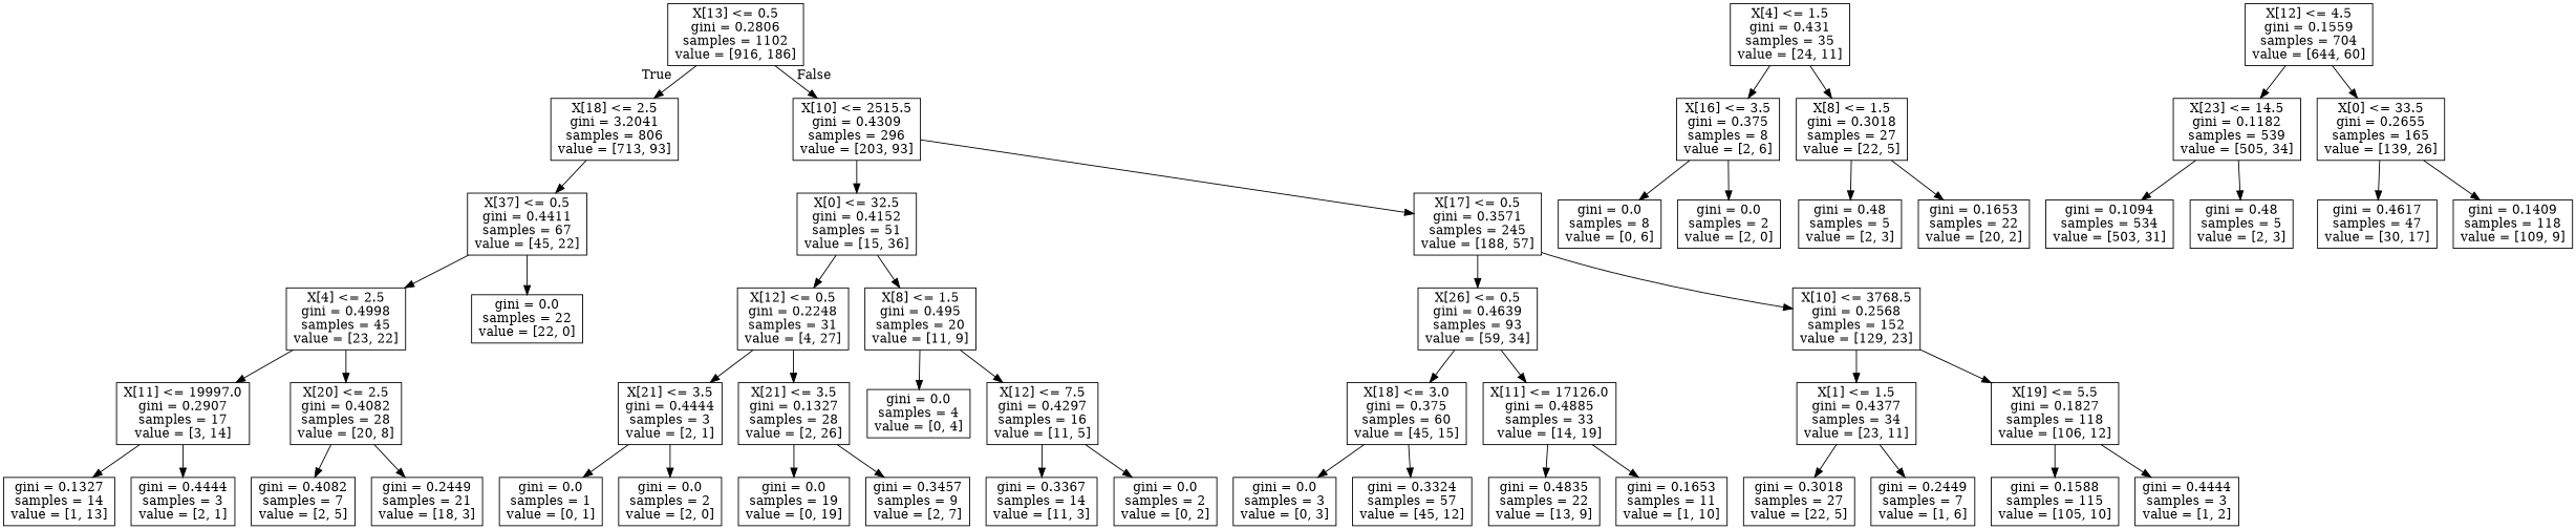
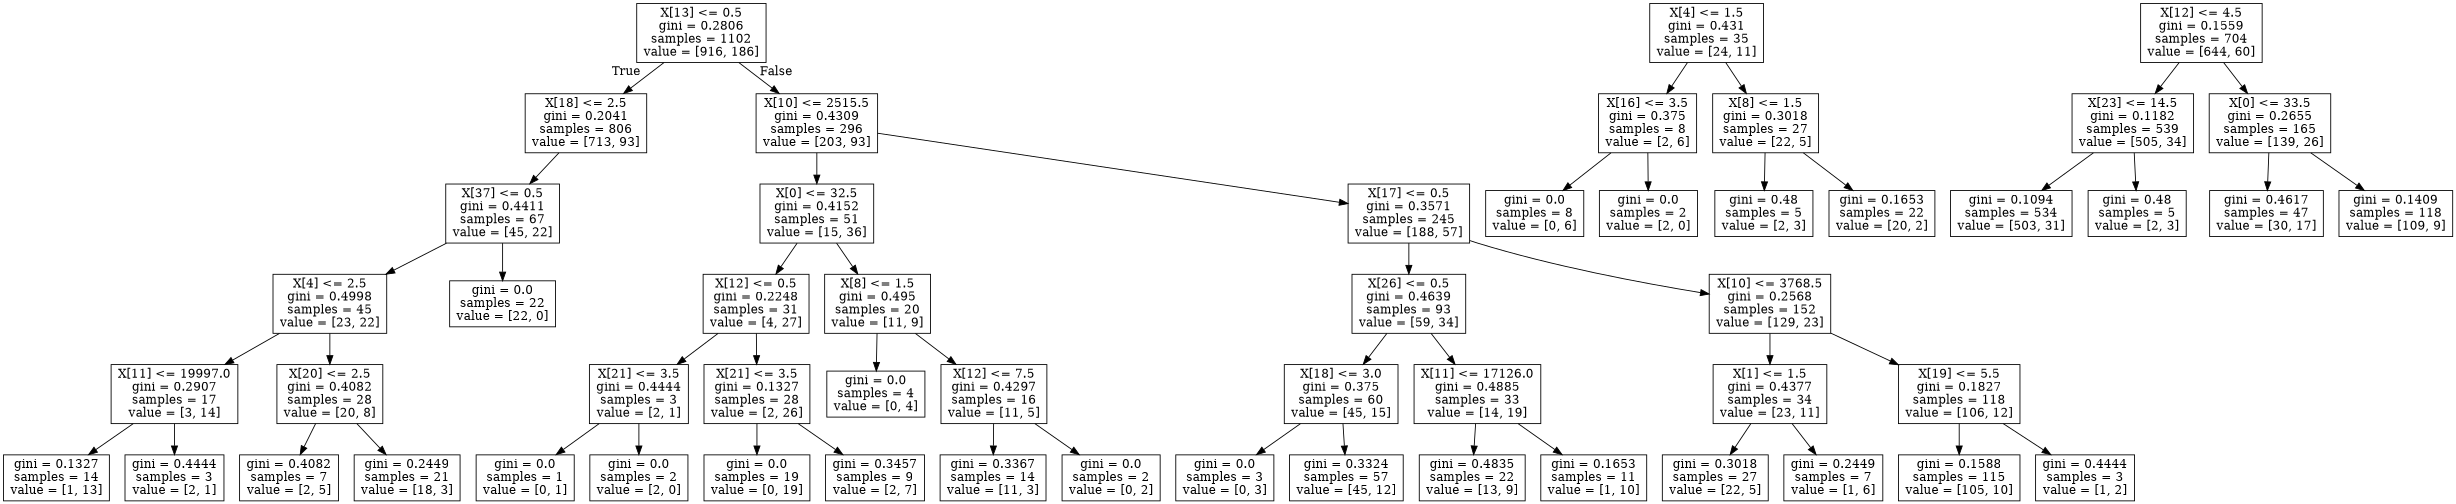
  digraph {
    fontname="DejaVu Serif"
    node [fontname="DejaVu Serif" shape=box]
    edge [fontname="DejaVu Serif"]
    n1 [label="X[13] <= 0.5\ngini = 0.2806\nsamples = 1102\nvalue = [916, 186]"]
-   n2 [label="X[18] <= 2.5\ngini = 3.2041\nsamples = 806\nvalue = [713, 93]"]
+   n2 [label="X[18] <= 2.5\ngini = 0.2041\nsamples = 806\nvalue = [713, 93]"]
    n3 [label="X[10] <= 2515.5\ngini = 0.4309\nsamples = 296\nvalue = [203, 93]"]
    n4 [label="X[37] <= 0.5\ngini = 0.4411\nsamples = 67\nvalue = [45, 22]"]
    n5 [label="X[0] <= 32.5\ngini = 0.4152\nsamples = 51\nvalue = [15, 36]"]
    n6 [label="X[17] <= 0.5\ngini = 0.3571\nsamples = 245\nvalue = [188, 57]"]
    n7 [label="X[4] <= 2.5\ngini = 0.4998\nsamples = 45\nvalue = [23, 22]"]
    n8 [label="gini = 0.0\nsamples = 22\nvalue = [22, 0]"]
    n9 [label="X[11] <= 19997.0\ngini = 0.2907\nsamples = 17\nvalue = [3, 14]"]
    n10 [label="X[20] <= 2.5\ngini = 0.4082\nsamples = 28\nvalue = [20, 8]"]
    n11 [label="gini = 0.1327\nsamples = 14\nvalue = [1, 13]"]
    n12 [label="gini = 0.4444\nsamples = 3\nvalue = [2, 1]"]
    n13 [label="gini = 0.4082\nsamples = 7\nvalue = [2, 5]"]
    n14 [label="gini = 0.2449\nsamples = 21\nvalue = [18, 3]"]
    n15 [label="X[4] <= 1.5\ngini = 0.431\nsamples = 35\nvalue = [24, 11]"]
    n16 [label="X[16] <= 3.5\ngini = 0.375\nsamples = 8\nvalue = [2, 6]"]
    n17 [label="X[8] <= 1.5\ngini = 0.3018\nsamples = 27\nvalue = [22, 5]"]
    n18 [label="X[12] <= 4.5\ngini = 0.1559\nsamples = 704\nvalue = [644, 60]"]
    n19 [label="X[23] <= 14.5\ngini = 0.1182\nsamples = 539\nvalue = [505, 34]"]
    n20 [label="X[0] <= 33.5\ngini = 0.2655\nsamples = 165\nvalue = [139, 26]"]
    n21 [label="gini = 0.0\nsamples = 8\nvalue = [0, 6]"]
    n22 [label="gini = 0.0\nsamples = 2\nvalue = [2, 0]"]
    n23 [label="gini = 0.48\nsamples = 5\nvalue = [2, 3]"]
    n24 [label="gini = 0.1653\nsamples = 22\nvalue = [20, 2]"]
    n25 [label="gini = 0.1094\nsamples = 534\nvalue = [503, 31]"]
    n26 [label="gini = 0.48\nsamples = 5\nvalue = [2, 3]"]
    n27 [label="gini = 0.4617\nsamples = 47\nvalue = [30, 17]"]
    n28 [label="gini = 0.1409\nsamples = 118\nvalue = [109, 9]"]
    n29 [label="X[12] <= 0.5\ngini = 0.2248\nsamples = 31\nvalue = [4, 27]"]
    n30 [label="X[8] <= 1.5\ngini = 0.495\nsamples = 20\nvalue = [11, 9]"]
    n31 [label="X[26] <= 0.5\ngini = 0.4639\nsamples = 93\nvalue = [59, 34]"]
    n32 [label="X[10] <= 3768.5\ngini = 0.2568\nsamples = 152\nvalue = [129, 23]"]
    n33 [label="X[21] <= 3.5\ngini = 0.4444\nsamples = 3\nvalue = [2, 1]"]
    n34 [label="X[21] <= 3.5\ngini = 0.1327\nsamples = 28\nvalue = [2, 26]"]
    n35 [label="gini = 0.0\nsamples = 4\nvalue = [0, 4]"]
    n36 [label="X[12] <= 7.5\ngini = 0.4297\nsamples = 16\nvalue = [11, 5]"]
    n37 [label="gini = 0.0\nsamples = 1\nvalue = [0, 1]"]
    n38 [label="gini = 0.0\nsamples = 2\nvalue = [2, 0]"]
    n39 [label="gini = 0.0\nsamples = 19\nvalue = [0, 19]"]
    n40 [label="gini = 0.3457\nsamples = 9\nvalue = [2, 7]"]
    n41 [label="gini = 0.3367\nsamples = 14\nvalue = [11, 3]"]
    n42 [label="gini = 0.0\nsamples = 2\nvalue = [0, 2]"]
    n43 [label="X[18] <= 3.0\ngini = 0.375\nsamples = 60\nvalue = [45, 15]"]
    n44 [label="X[11] <= 17126.0\ngini = 0.4885\nsamples = 33\nvalue = [14, 19]"]
    n45 [label="X[1] <= 1.5\ngini = 0.4377\nsamples = 34\nvalue = [23, 11]"]
    n46 [label="X[19] <= 5.5\ngini = 0.1827\nsamples = 118\nvalue = [106, 12]"]
    n47 [label="gini = 0.0\nsamples = 3\nvalue = [0, 3]"]
    n48 [label="gini = 0.3324\nsamples = 57\nvalue = [45, 12]"]
    n49 [label="gini = 0.4835\nsamples = 22\nvalue = [13, 9]"]
    n50 [label="gini = 0.1653\nsamples = 11\nvalue = [1, 10]"]
    n51 [label="gini = 0.3018\nsamples = 27\nvalue = [22, 5]"]
    n52 [label="gini = 0.2449\nsamples = 7\nvalue = [1, 6]"]
    n53 [label="gini = 0.1588\nsamples = 115\nvalue = [105, 10]"]
    n54 [label="gini = 0.4444\nsamples = 3\nvalue = [1, 2]"]
    n1 -> n2 [headlabel=True labelangle=45 labeldistance=2.5]
    n1 -> n3 [headlabel=False labelangle=-45 labeldistance=2.5]
    n2 -> n4
    n3 -> n5
    n3 -> n6
    n4 -> n7
    n4 -> n8
    n5 -> n29
    n5 -> n30
    n6 -> n31
    n6 -> n32
    n7 -> n9
    n7 -> n10
    n9 -> n11
    n9 -> n12
    n10 -> n13
    n10 -> n14
    n15 -> n16
    n15 -> n17
    n16 -> n21
    n16 -> n22
    n17 -> n23
    n17 -> n24
    n18 -> n19
    n18 -> n20
    n19 -> n25
    n19 -> n26
    n20 -> n27
    n20 -> n28
    n29 -> n33
    n29 -> n34
    n30 -> n35
    n30 -> n36
    n31 -> n43
    n31 -> n44
    n32 -> n45
    n32 -> n46
    n33 -> n37
    n33 -> n38
    n34 -> n39
    n34 -> n40
    n36 -> n41
    n36 -> n42
    n43 -> n47
    n43 -> n48
    n44 -> n49
    n44 -> n50
    n45 -> n51
    n45 -> n52
    n46 -> n53
    n46 -> n54
  }
